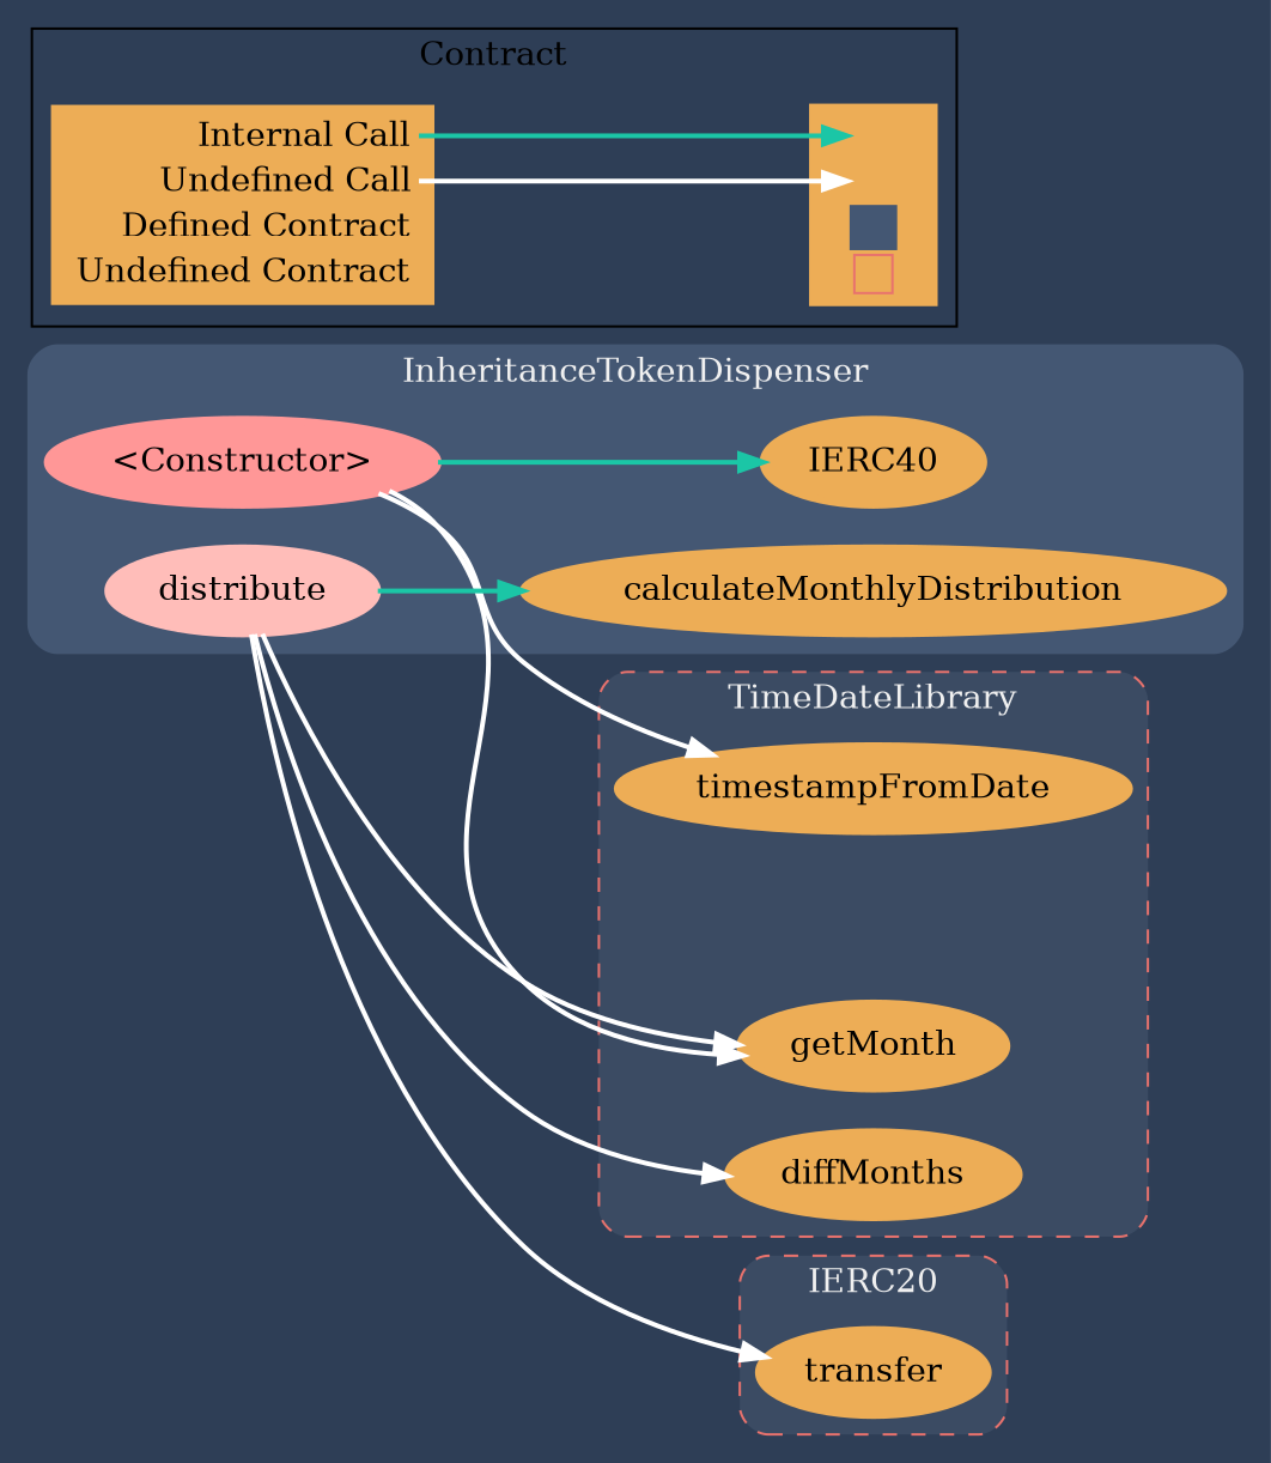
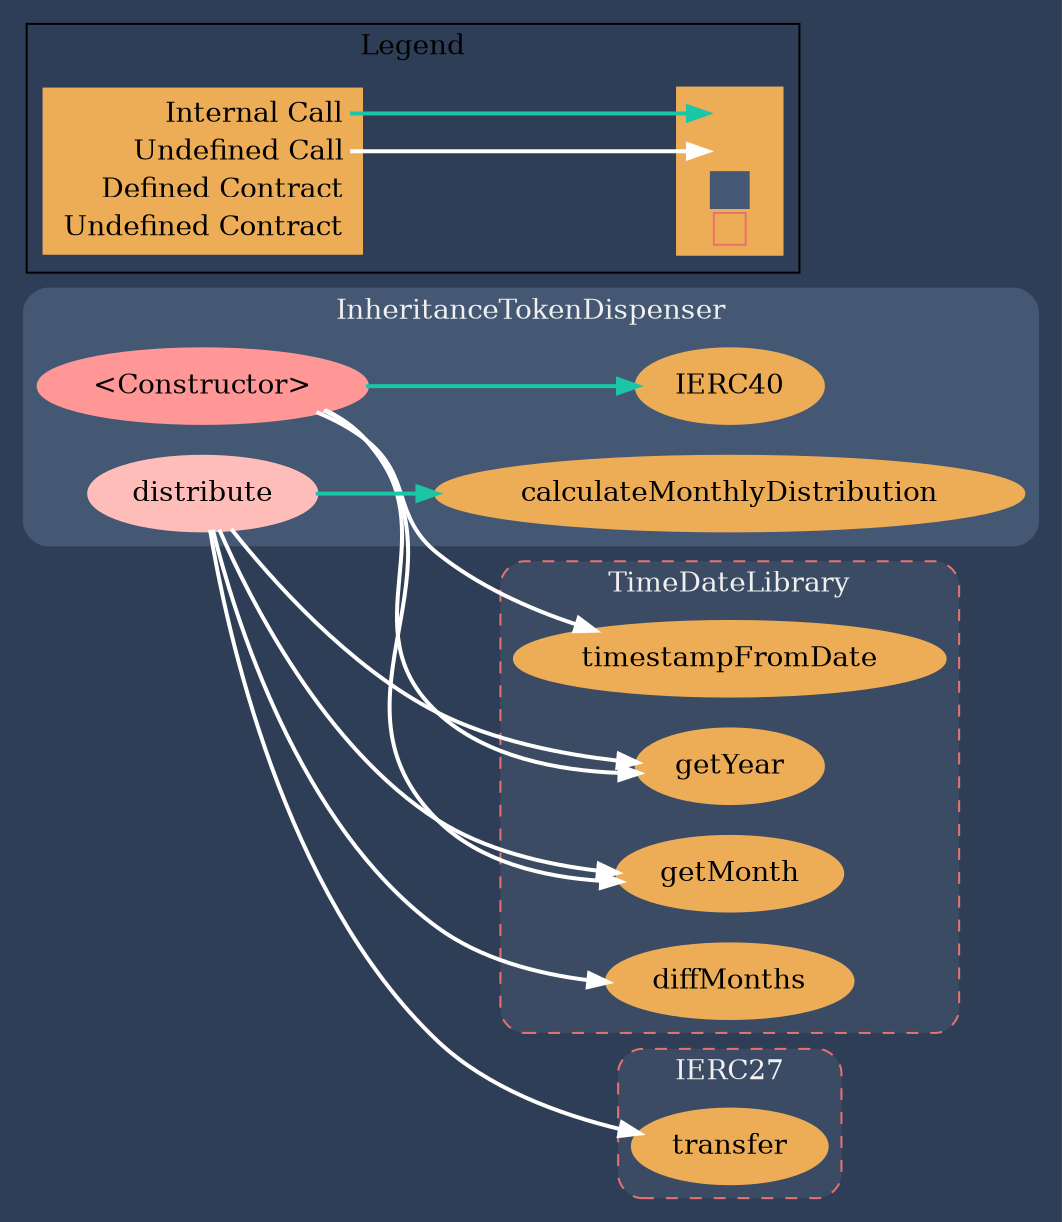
  digraph {
    bgcolor="#2e3e56"
    compound=true
    rankdir=LR
    node [color="#edad56" fillcolor="#edad56" penwidth=3 style=filled]
    edge [color=white fontname="helvetica Neue Ultra Light" penwidth=2]
    n1 [color="#FF9797" fillcolor="#FF9797" label="<Constructor>"]
    n2 [color="#ffbdb9" fillcolor="#ffbdb9" label=distribute]
    n3 [label=calculateMonthlyDistribution]
    n4 [label=IERC40]
    n5 [label=timestampFromDate]
+   n6 [label=getYear]
    n7 [label=getMonth]
    n8 [label=diffMonths]
    n9 [label=transfer]
    n10 [label=<<table border="0" cellpadding="2" cellspacing="0" cellborder="0">   <tr><td align="right" port="i1">Internal Call</td></tr>   <tr><td align="right" port="i2">Undefined Call</td></tr>   <tr><td align="right" port="i3">Defined Contract</td></tr>   <tr><td align="right" port="i4">Undefined Contract</td></tr>   </table>> shape=plaintext]
    n11 [label=<<table border="0" cellpadding="2" cellspacing="0" cellborder="0">   <tr><td port="i1">&nbsp;&nbsp;&nbsp;</td></tr>   <tr><td port="i2">&nbsp;&nbsp;&nbsp;</td></tr>   <tr><td port="i3" bgcolor="#445773">&nbsp;&nbsp;&nbsp;</td></tr>   <tr><td port="i4">     <table border="1" cellborder="0" cellspacing="0" cellpadding="7" color="#e8726d">       <tr>        <td></td>       </tr>      </table>   </td></tr>   </table>> shape=plaintext]
    subgraph cluster_1 {
      bgcolor="#445773"
      color="#445773"
      fontcolor="#f0f0f0"
      label=InheritanceTokenDispenser
      style=rounded
      n1
      n2
      n3
      n4
    }
    subgraph cluster_2 {
      bgcolor="#3b4b63"
      color="#e8726d"
      fontcolor="#f0f0f0"
      label=TimeDateLibrary
      style="rounded,dashed"
      n5
+     n6
      n7
      n8
    }
    subgraph cluster_3 {
      bgcolor="#3b4b63"
      color="#e8726d"
      fontcolor="#f0f0f0"
-     label=IERC20
+     label=IERC27
      style="rounded,dashed"
      n9
    }
    subgraph cluster_4 {
-     label=Contract
+     label=Legend
      n10
      n11
    }
    n1 -> n4 [color="#1bc6a6"]
    n1 -> n5
+   n1 -> n6
    n1 -> n7
    n2 -> n3 [color="#1bc6a6"]
+   n2 -> n6
    n2 -> n7
    n2 -> n8
    n2 -> n9
    n10 -> n11 [color="#1bc6a6" headport="i1:w" tailport="i1:e"]
    n10 -> n11 [headport="i2:w" tailport="i2:e"]
  }
